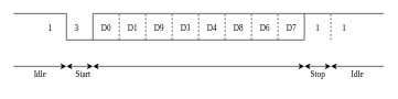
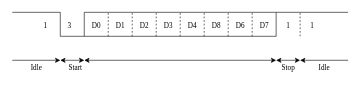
  <mxCell id="0" />
  <mxCell id="1" parent="0" />
  <mxCell id="2" value="" style="endArrow=none;html=1;rounded=0;fontFamily=Times New Roman;fontSize=12;fontColor=default;" edge="1" parent="1"><mxGeometry width="50" height="50" relative="1" as="geometry"><mxPoint x="20" y="20" as="sourcePoint" /><mxPoint x="580" y="20" as="targetPoint" /><Array as="points"><mxPoint x="100" y="20" /><mxPoint x="100" y="60" /><mxPoint x="260" y="60" /><mxPoint x="460" y="60" /><mxPoint x="460" y="20" /></Array></mxGeometry></mxCell>
  <mxCell id="3" value="" style="endArrow=none;html=1;rounded=0;fontFamily=Times New Roman;fontSize=12;fontColor=default;" edge="1" parent="1"><mxGeometry width="50" height="50" relative="1" as="geometry"><mxPoint x="140" y="60" as="sourcePoint" /><mxPoint x="460" y="20" as="targetPoint" /><Array as="points"><mxPoint x="140" y="20" /></Array></mxGeometry></mxCell>
  <mxCell id="4" value="" style="endArrow=none;dashed=1;html=1;rounded=0;fontFamily=Times New Roman;fontSize=12;fontColor=default;" edge="1" parent="1"><mxGeometry width="50" height="50" relative="1" as="geometry"><mxPoint x="180" y="60" as="sourcePoint" /><mxPoint x="180" y="20" as="targetPoint" /></mxGeometry></mxCell>
  <mxCell id="5" value="" style="endArrow=none;dashed=1;html=1;rounded=0;fontFamily=Times New Roman;fontSize=12;fontColor=default;" edge="1" parent="1"><mxGeometry width="50" height="50" relative="1" as="geometry"><mxPoint x="220" y="60" as="sourcePoint" /><mxPoint x="220" y="20" as="targetPoint" /></mxGeometry></mxCell>
  <mxCell id="6" value="" style="endArrow=none;dashed=1;html=1;rounded=0;fontFamily=Times New Roman;fontSize=12;fontColor=default;" edge="1" parent="1"><mxGeometry width="50" height="50" relative="1" as="geometry"><mxPoint x="260" y="60" as="sourcePoint" /><mxPoint x="260" y="20" as="targetPoint" /></mxGeometry></mxCell>
  <mxCell id="7" value="" style="endArrow=none;dashed=1;html=1;rounded=0;fontFamily=Times New Roman;fontSize=12;fontColor=default;" edge="1" parent="1"><mxGeometry width="50" height="50" relative="1" as="geometry"><mxPoint x="300" y="60" as="sourcePoint" /><mxPoint x="300" y="20" as="targetPoint" /></mxGeometry></mxCell>
  <mxCell id="8" value="" style="endArrow=none;dashed=1;html=1;rounded=0;fontFamily=Times New Roman;fontSize=12;fontColor=default;" edge="1" parent="1"><mxGeometry width="50" height="50" relative="1" as="geometry"><mxPoint x="340" y="60" as="sourcePoint" /><mxPoint x="340" y="20" as="targetPoint" /></mxGeometry></mxCell>
  <mxCell id="9" value="" style="endArrow=none;dashed=1;html=1;rounded=0;fontFamily=Times New Roman;fontSize=12;fontColor=default;" edge="1" parent="1"><mxGeometry width="50" height="50" relative="1" as="geometry"><mxPoint x="380" y="60" as="sourcePoint" /><mxPoint x="380" y="20" as="targetPoint" /></mxGeometry></mxCell>
  <mxCell id="10" value="" style="endArrow=none;dashed=1;html=1;rounded=0;fontFamily=Times New Roman;fontSize=12;fontColor=default;" edge="1" parent="1"><mxGeometry width="50" height="50" relative="1" as="geometry"><mxPoint x="420" y="60" as="sourcePoint" /><mxPoint x="420" y="20" as="targetPoint" /></mxGeometry></mxCell>
  <mxCell id="11" value="" style="endArrow=classic;startArrow=none;html=1;rounded=0;fontFamily=Times New Roman;fontSize=12;fontColor=default;startFill=0;" edge="1" parent="1"><mxGeometry width="50" height="50" relative="1" as="geometry"><mxPoint x="20" y="100" as="sourcePoint" /><mxPoint x="100" y="100" as="targetPoint" /></mxGeometry></mxCell>
  <mxCell id="12" value="" style="endArrow=classic;startArrow=classic;html=1;rounded=0;fontFamily=Times New Roman;fontSize=12;fontColor=default;" edge="1" parent="1"><mxGeometry width="50" height="50" relative="1" as="geometry"><mxPoint x="100" y="100" as="sourcePoint" /><mxPoint x="140" y="100" as="targetPoint" /></mxGeometry></mxCell>
  <mxCell id="13" value="" style="endArrow=classic;startArrow=classic;html=1;rounded=0;fontFamily=Times New Roman;fontSize=12;fontColor=default;" edge="1" parent="1"><mxGeometry width="50" height="50" relative="1" as="geometry"><mxPoint x="140" y="100" as="sourcePoint" /><mxPoint x="460" y="100" as="targetPoint" /></mxGeometry></mxCell>
  <mxCell id="14" value="" style="endArrow=classic;startArrow=classic;html=1;rounded=0;fontFamily=Times New Roman;fontSize=12;fontColor=default;" edge="1" parent="1"><mxGeometry width="50" height="50" relative="1" as="geometry"><mxPoint x="460" y="100" as="sourcePoint" /><mxPoint x="500" y="100" as="targetPoint" /></mxGeometry></mxCell>
  <mxCell id="15" value="" style="endArrow=none;startArrow=classic;html=1;rounded=0;fontFamily=Times New Roman;fontSize=12;fontColor=default;endFill=0;" edge="1" parent="1"><mxGeometry width="50" height="50" relative="1" as="geometry"><mxPoint x="500" y="100" as="sourcePoint" /><mxPoint x="580" y="100" as="targetPoint" /></mxGeometry></mxCell>
  <mxCell id="16" value="Start" style="text;html=1;align=center;verticalAlign=middle;resizable=0;points=[];autosize=1;strokeColor=none;fillColor=none;fontSize=12;fontFamily=Times New Roman;fontColor=default;" vertex="1" parent="1"><mxGeometry x="100" y="98" width="50" height="30" as="geometry" /></mxCell>
  <mxCell id="17" value="Stop" style="text;html=1;align=center;verticalAlign=middle;resizable=0;points=[];autosize=1;strokeColor=none;fillColor=none;fontSize=12;fontFamily=Times New Roman;fontColor=default;" vertex="1" parent="1"><mxGeometry x="455" y="98" width="50" height="30" as="geometry" /></mxCell>
  <mxCell id="18" value="Idle" style="text;html=1;align=center;verticalAlign=middle;resizable=0;points=[];autosize=1;strokeColor=none;fillColor=none;fontSize=12;fontFamily=Times New Roman;fontColor=default;" vertex="1" parent="1"><mxGeometry x="520" y="98" width="40" height="30" as="geometry" /></mxCell>
  <mxCell id="19" value="Idle" style="text;html=1;align=center;verticalAlign=middle;resizable=0;points=[];autosize=1;strokeColor=none;fillColor=none;fontSize=12;fontFamily=Times New Roman;fontColor=default;" vertex="1" parent="1"><mxGeometry x="40" y="98" width="40" height="30" as="geometry" /></mxCell>
  <mxCell id="20" value="3" style="text;html=1;align=center;verticalAlign=middle;resizable=0;points=[];autosize=1;strokeColor=none;fillColor=none;fontSize=12;fontFamily=Times New Roman;fontColor=default;" vertex="1" parent="1"><mxGeometry x="100" y="28" width="30" height="30" as="geometry" /></mxCell>
  <mxCell id="21" value="1" style="text;html=1;align=center;verticalAlign=middle;resizable=0;points=[];autosize=1;strokeColor=none;fillColor=none;fontSize=12;fontFamily=Times New Roman;fontColor=default;" vertex="1" parent="1"><mxGeometry x="60" y="28" width="30" height="30" as="geometry" /></mxCell>
  <mxCell id="22" value="" style="endArrow=none;dashed=1;html=1;rounded=0;fontFamily=Times New Roman;fontSize=12;fontColor=default;" edge="1" parent="1"><mxGeometry width="50" height="50" relative="1" as="geometry"><mxPoint x="500" y="60" as="sourcePoint" /><mxPoint x="500" y="20" as="targetPoint" /></mxGeometry></mxCell>
  <mxCell id="23" value="1" style="text;html=1;align=center;verticalAlign=middle;resizable=0;points=[];autosize=1;strokeColor=none;fillColor=none;fontSize=12;fontFamily=Times New Roman;fontColor=default;" vertex="1" parent="1"><mxGeometry x="465" y="28" width="30" height="30" as="geometry" /></mxCell>
  <mxCell id="24" value="D0" style="text;html=1;align=center;verticalAlign=middle;resizable=0;points=[];autosize=1;strokeColor=none;fillColor=none;fontSize=12;fontFamily=Times New Roman;fontColor=default;" vertex="1" parent="1"><mxGeometry x="140" y="28" width="40" height="30" as="geometry" /></mxCell>
  <mxCell id="25" value="D1" style="text;html=1;align=center;verticalAlign=middle;resizable=0;points=[];autosize=1;strokeColor=none;fillColor=none;fontSize=12;fontFamily=Times New Roman;fontColor=default;" vertex="1" parent="1"><mxGeometry x="180" y="28" width="40" height="30" as="geometry" /></mxCell>
- <mxCell id="26" value="D9" style="text;html=1;align=center;verticalAlign=middle;resizable=0;points=[];autosize=1;strokeColor=none;fillColor=none;fontSize=12;fontFamily=Times New Roman;fontColor=default;" vertex="1" parent="1"><mxGeometry x="220" y="28" width="40" height="30" as="geometry" /></mxCell>
+ <mxCell id="26" value="D2" style="text;html=1;align=center;verticalAlign=middle;resizable=0;points=[];autosize=1;strokeColor=none;fillColor=none;fontSize=12;fontFamily=Times New Roman;fontColor=default;" vertex="1" parent="1"><mxGeometry x="220" y="28" width="40" height="30" as="geometry" /></mxCell>
  <mxCell id="27" value="D3" style="text;html=1;align=center;verticalAlign=middle;resizable=0;points=[];autosize=1;strokeColor=none;fillColor=none;fontSize=12;fontFamily=Times New Roman;fontColor=default;" vertex="1" parent="1"><mxGeometry x="260" y="28" width="40" height="30" as="geometry" /></mxCell>
  <mxCell id="28" value="D4" style="text;html=1;align=center;verticalAlign=middle;resizable=0;points=[];autosize=1;strokeColor=none;fillColor=none;fontSize=12;fontFamily=Times New Roman;fontColor=default;" vertex="1" parent="1"><mxGeometry x="300" y="28" width="40" height="30" as="geometry" /></mxCell>
  <mxCell id="29" value="D8" style="text;html=1;align=center;verticalAlign=middle;resizable=0;points=[];autosize=1;strokeColor=none;fillColor=none;fontSize=12;fontFamily=Times New Roman;fontColor=default;" vertex="1" parent="1"><mxGeometry x="340" y="28" width="40" height="30" as="geometry" /></mxCell>
  <mxCell id="30" value="D6" style="text;html=1;align=center;verticalAlign=middle;resizable=0;points=[];autosize=1;strokeColor=none;fillColor=none;fontSize=12;fontFamily=Times New Roman;fontColor=default;" vertex="1" parent="1"><mxGeometry x="380" y="28" width="40" height="30" as="geometry" /></mxCell>
  <mxCell id="31" value="D7" style="text;html=1;align=center;verticalAlign=middle;resizable=0;points=[];autosize=1;strokeColor=none;fillColor=none;fontSize=12;fontFamily=Times New Roman;fontColor=default;" vertex="1" parent="1"><mxGeometry x="420" y="28" width="40" height="30" as="geometry" /></mxCell>
  <mxCell id="32" value="1" style="text;html=1;align=center;verticalAlign=middle;resizable=0;points=[];autosize=1;strokeColor=none;fillColor=none;fontSize=12;fontFamily=Times New Roman;fontColor=default;" vertex="1" parent="1"><mxGeometry x="505" y="28" width="30" height="30" as="geometry" /></mxCell>
